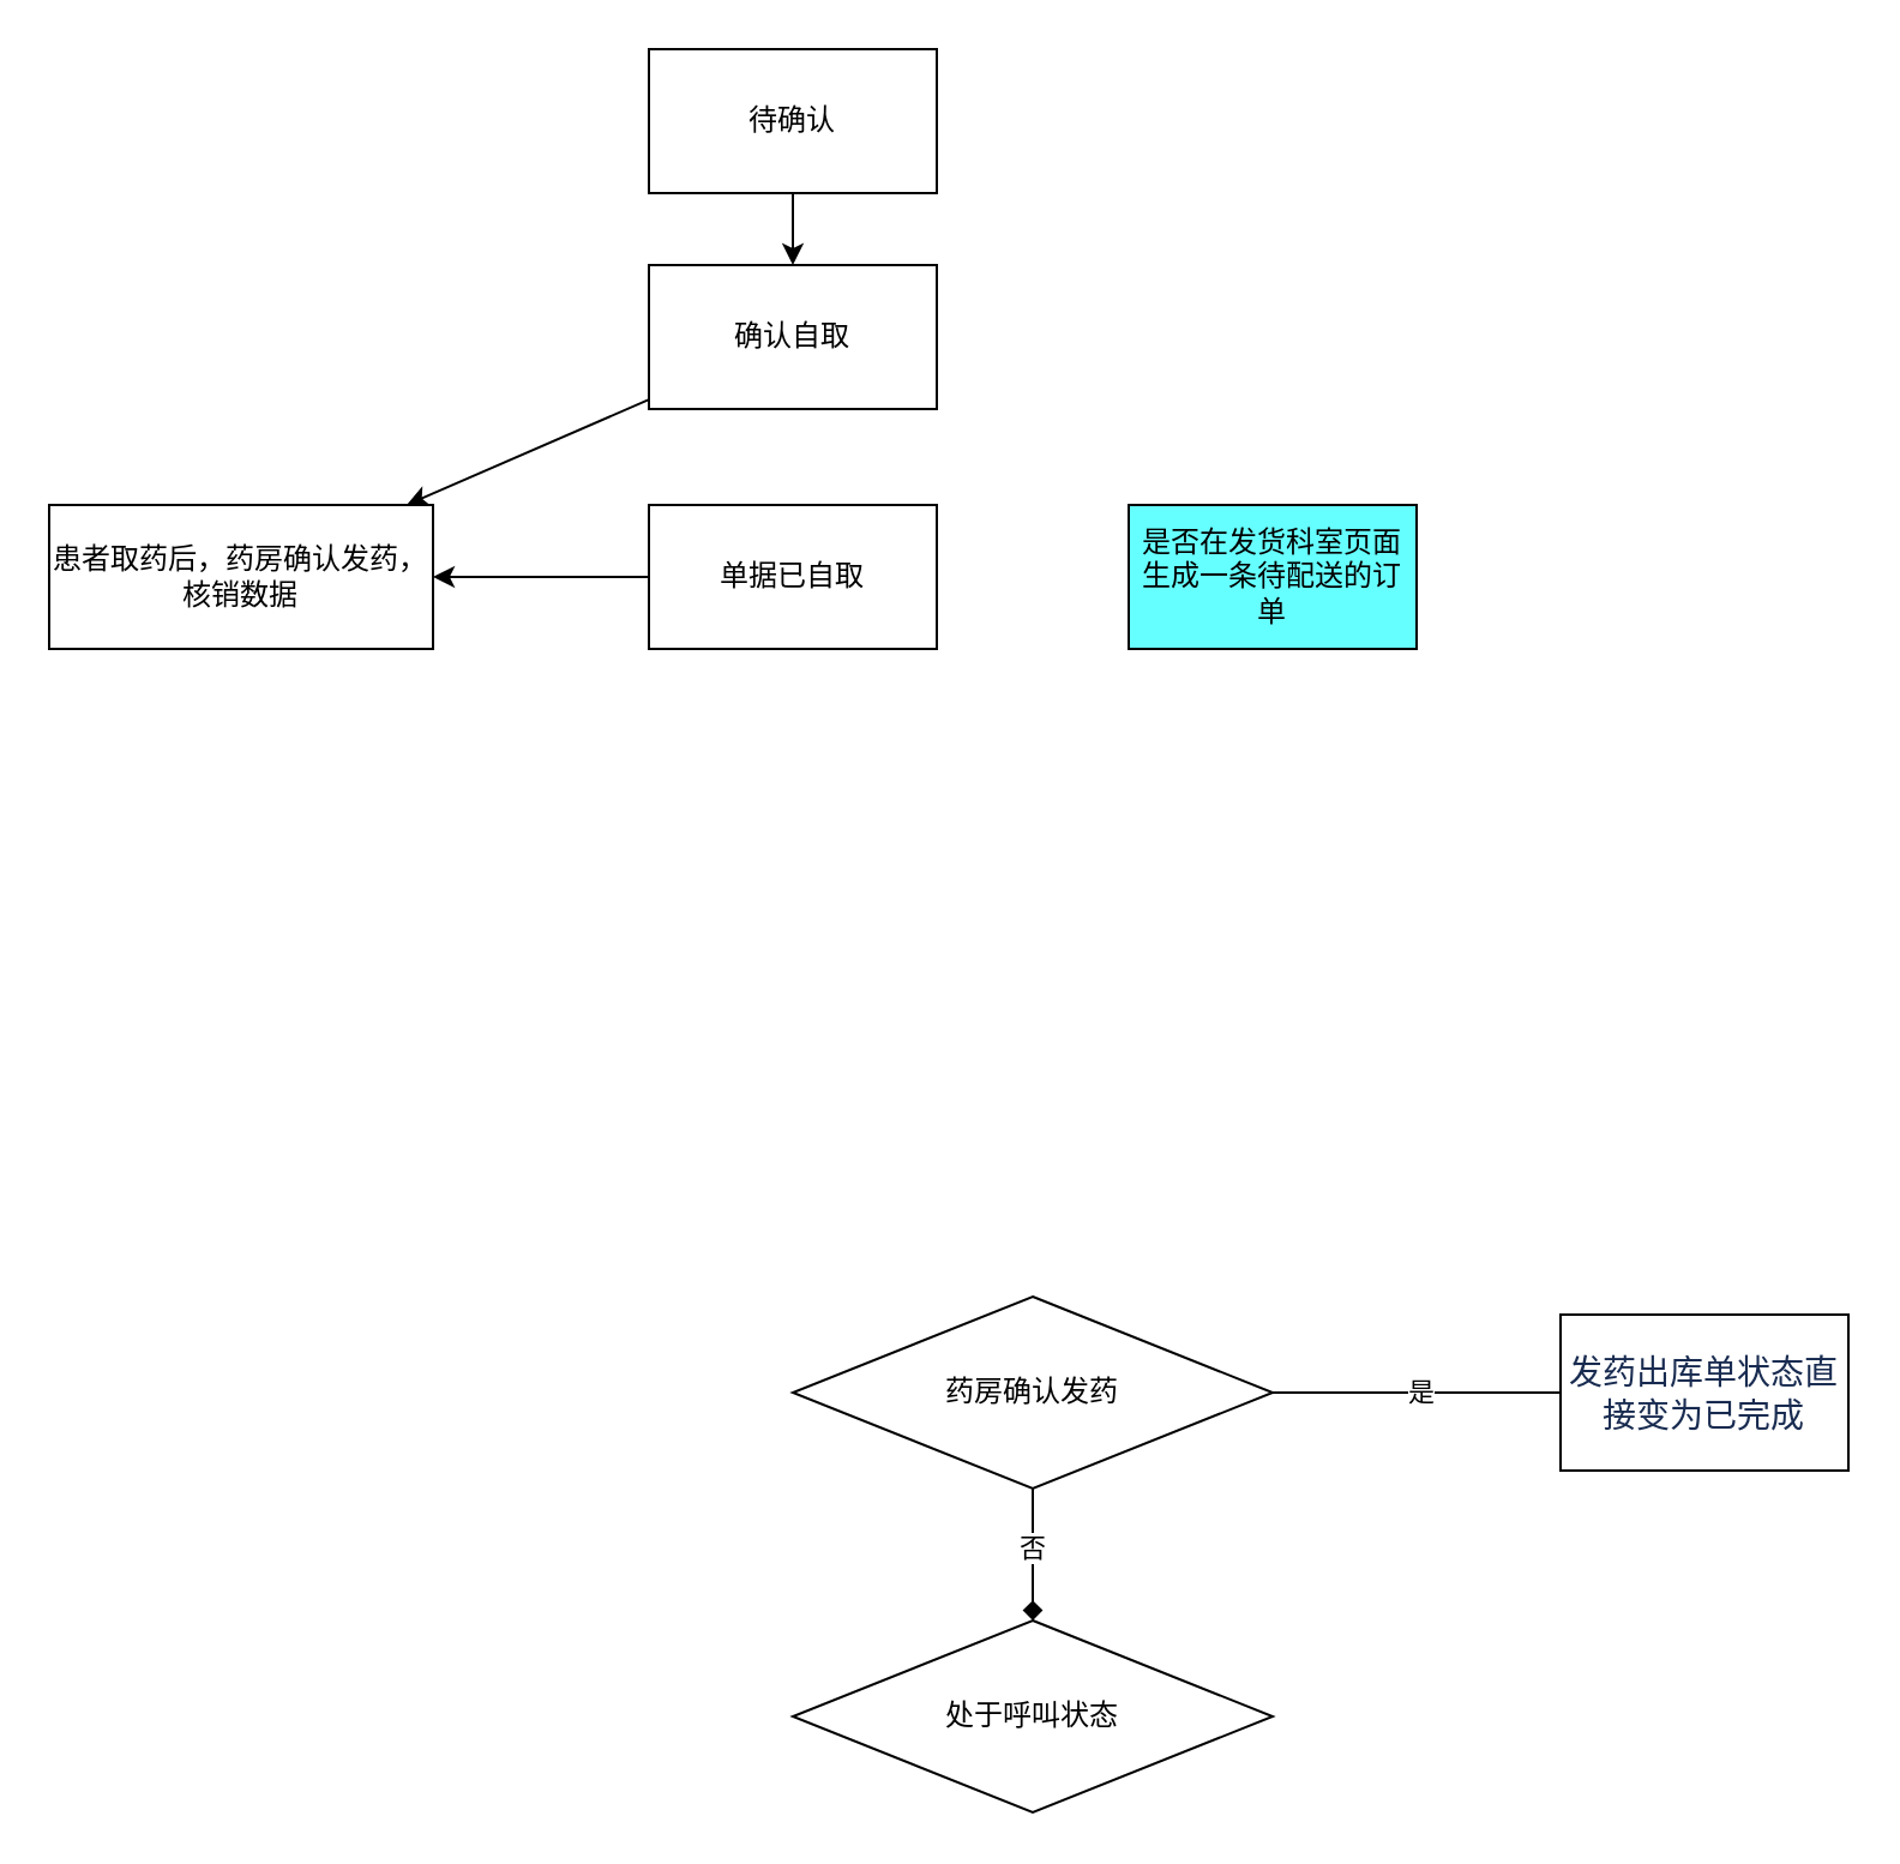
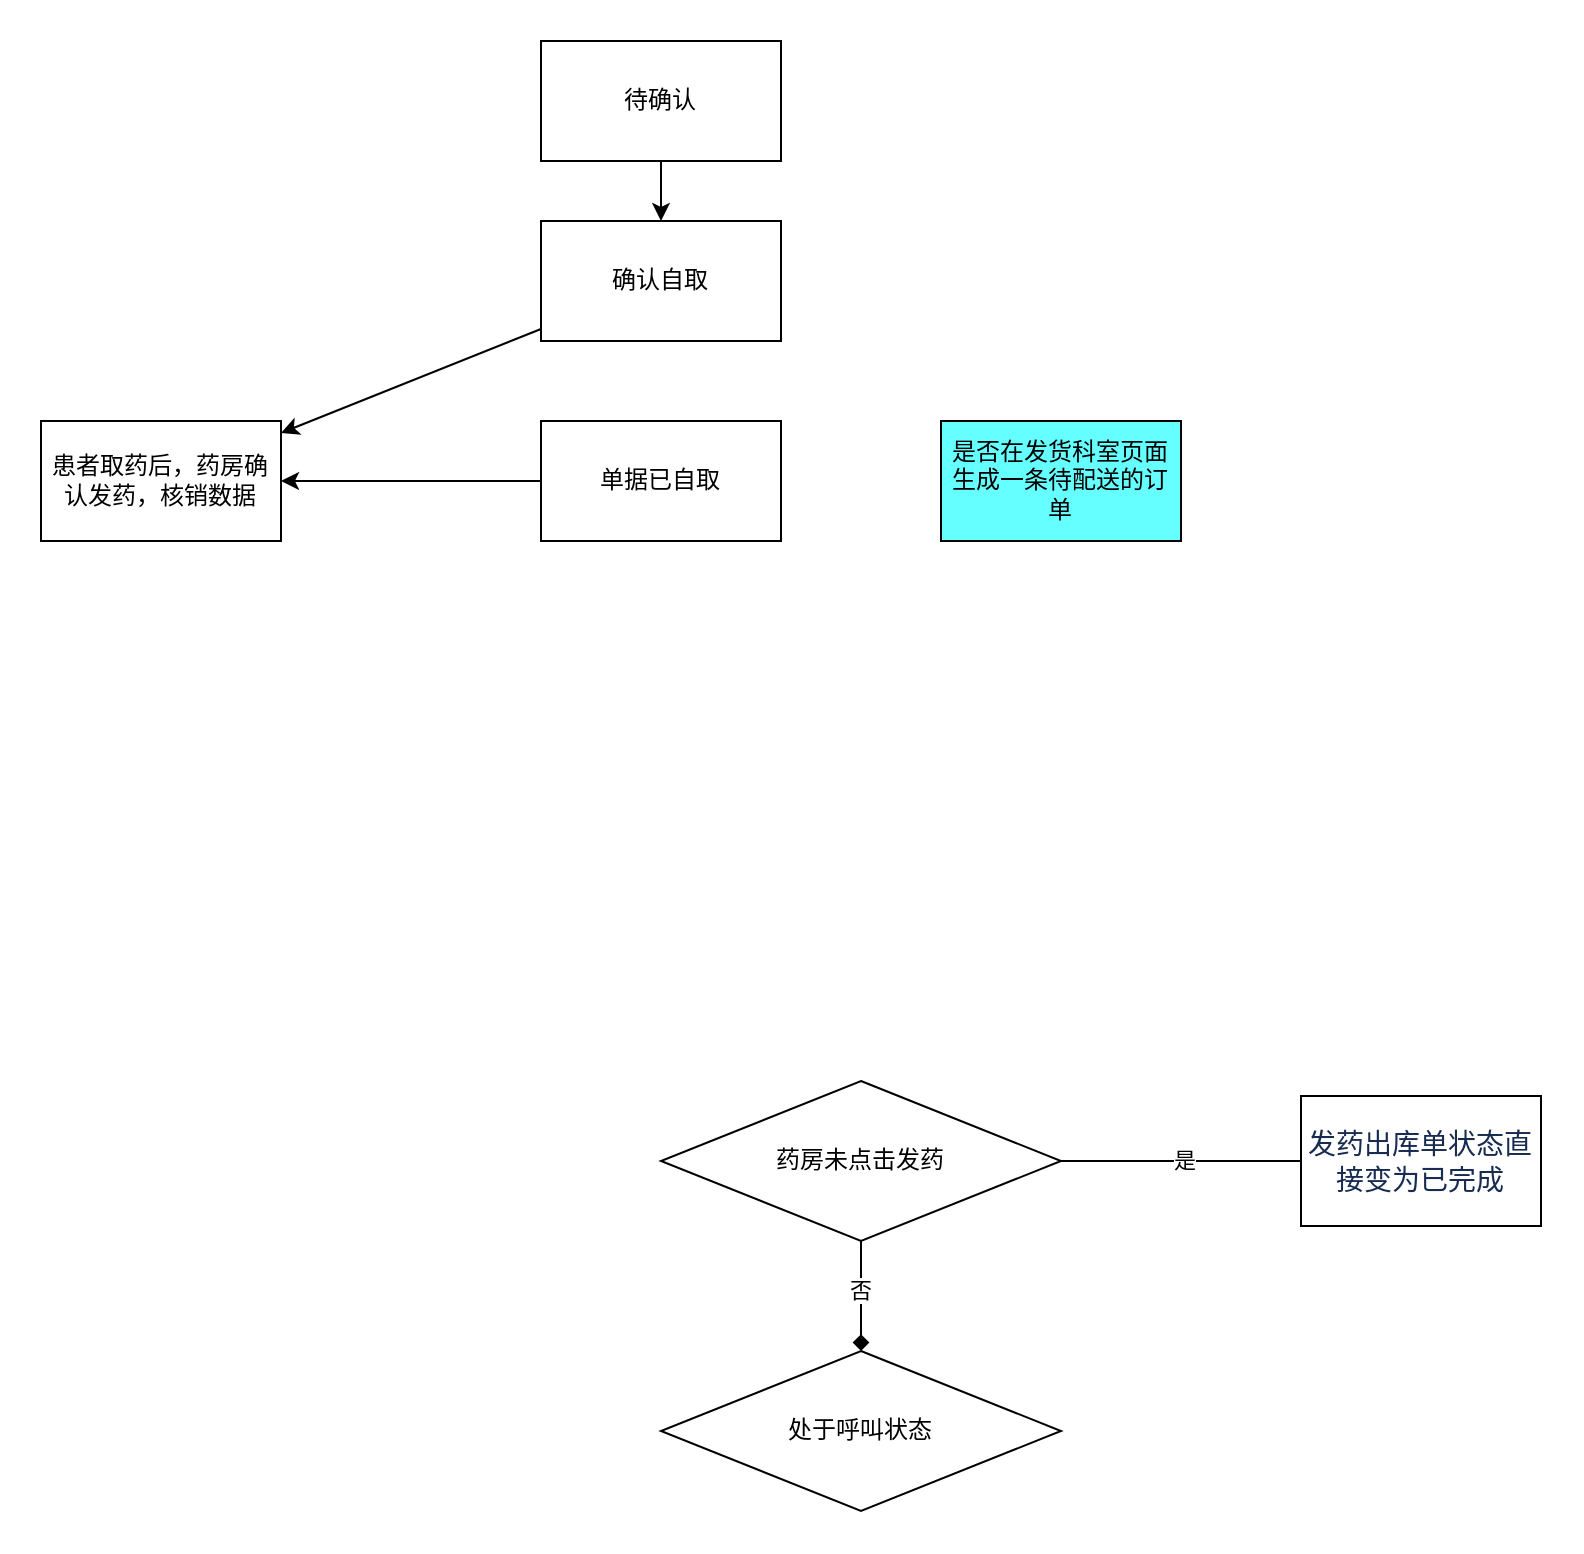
  <mxCell id="0" />
  <mxCell id="1" parent="0" />
  <mxCell id="2" value="" style="edgeStyle=none;html=1;" edge="1" parent="1" source="3" target="5"><mxGeometry relative="1" as="geometry" /></mxCell>
  <mxCell id="3" value="待确认" style="whiteSpace=wrap;html=1;" vertex="1" parent="1"><mxGeometry x="270" y="20" width="120" height="60" as="geometry" /></mxCell>
  <mxCell id="4" value="" style="edgeStyle=none;html=1;" edge="1" parent="1" source="5" target="16"><mxGeometry relative="1" as="geometry" /></mxCell>
  <mxCell id="5" value="确认自取" style="whiteSpace=wrap;html=1;" vertex="1" parent="1"><mxGeometry x="270" y="110" width="120" height="60" as="geometry" /></mxCell>
  <mxCell id="6" value="" style="edgeStyle=none;html=1;" edge="1" parent="1" source="10"><mxGeometry relative="1" as="geometry"><mxPoint x="660" y="580" as="targetPoint" /></mxGeometry></mxCell>
  <mxCell id="7" value="是" style="edgeLabel;html=1;align=center;verticalAlign=middle;resizable=0;points=[];" vertex="1" connectable="0" parent="6"><mxGeometry x="-0.067" y="2" relative="1" as="geometry"><mxPoint y="1" as="offset" /></mxGeometry></mxCell>
  <mxCell id="8" value="" style="edgeStyle=none;html=1;endArrow=diamond;" edge="1" parent="1" source="10" target="13"><mxGeometry relative="1" as="geometry" /></mxCell>
  <mxCell id="9" value="否" style="edgeLabel;html=1;align=center;verticalAlign=middle;resizable=0;points=[];" vertex="1" connectable="0" parent="8"><mxGeometry x="-0.138" y="-1" relative="1" as="geometry"><mxPoint as="offset" /></mxGeometry></mxCell>
- <mxCell id="10" value="药房确认发药" style="rhombus;whiteSpace=wrap;html=1;" vertex="1" parent="1"><mxGeometry x="330" y="540" width="200" height="80" as="geometry" /></mxCell>
+ <mxCell id="10" value="药房未点击发药" style="rhombus;whiteSpace=wrap;html=1;" vertex="1" parent="1"><mxGeometry x="330" y="540" width="200" height="80" as="geometry" /></mxCell>
  <mxCell id="11" style="edgeStyle=none;html=1;entryX=1;entryY=0.5;entryDx=0;entryDy=0;" edge="1" parent="1" source="12" target="16"><mxGeometry relative="1" as="geometry" /></mxCell>
  <mxCell id="12" value="单据已自取" style="whiteSpace=wrap;html=1;" vertex="1" parent="1"><mxGeometry x="270" y="210" width="120" height="60" as="geometry" /></mxCell>
  <mxCell id="13" value="处于呼叫状态" style="rhombus;whiteSpace=wrap;html=1;" vertex="1" parent="1"><mxGeometry x="330" y="675" width="200" height="80" as="geometry" /></mxCell>
  <mxCell id="14" value="&lt;span style=&quot;color: rgb(24 , 43 , 80) ; font-family: &amp;#34;microsoft yahei&amp;#34; , &amp;#34;helvetica neue&amp;#34; , &amp;#34;pingfang sc&amp;#34; , sans-serif ; font-size: 14px ; text-align: left ; background-color: rgb(255 , 255 , 255)&quot;&gt;发药出库单状态直接变为已完成&lt;/span&gt;" style="whiteSpace=wrap;html=1;" vertex="1" parent="1"><mxGeometry x="650" y="547.5" width="120" height="65" as="geometry" /></mxCell>
  <mxCell id="15" value="是否在发货科室页面生成一条待配送的订单" style="whiteSpace=wrap;html=1;fillColor=#66FFFF;" vertex="1" parent="1"><mxGeometry x="470" y="210" width="120" height="60" as="geometry" /></mxCell>
- <mxCell id="16" value="患者取药后，药房确认发药，核销数据" style="whiteSpace=wrap;html=1;" vertex="1" parent="1"><mxGeometry x="20" y="210" width="160" height="60" as="geometry" /></mxCell>
+ <mxCell id="16" value="患者取药后，药房确认发药，核销数据" style="whiteSpace=wrap;html=1;" vertex="1" parent="1"><mxGeometry x="20" y="210" width="120" height="60" as="geometry" /></mxCell>
